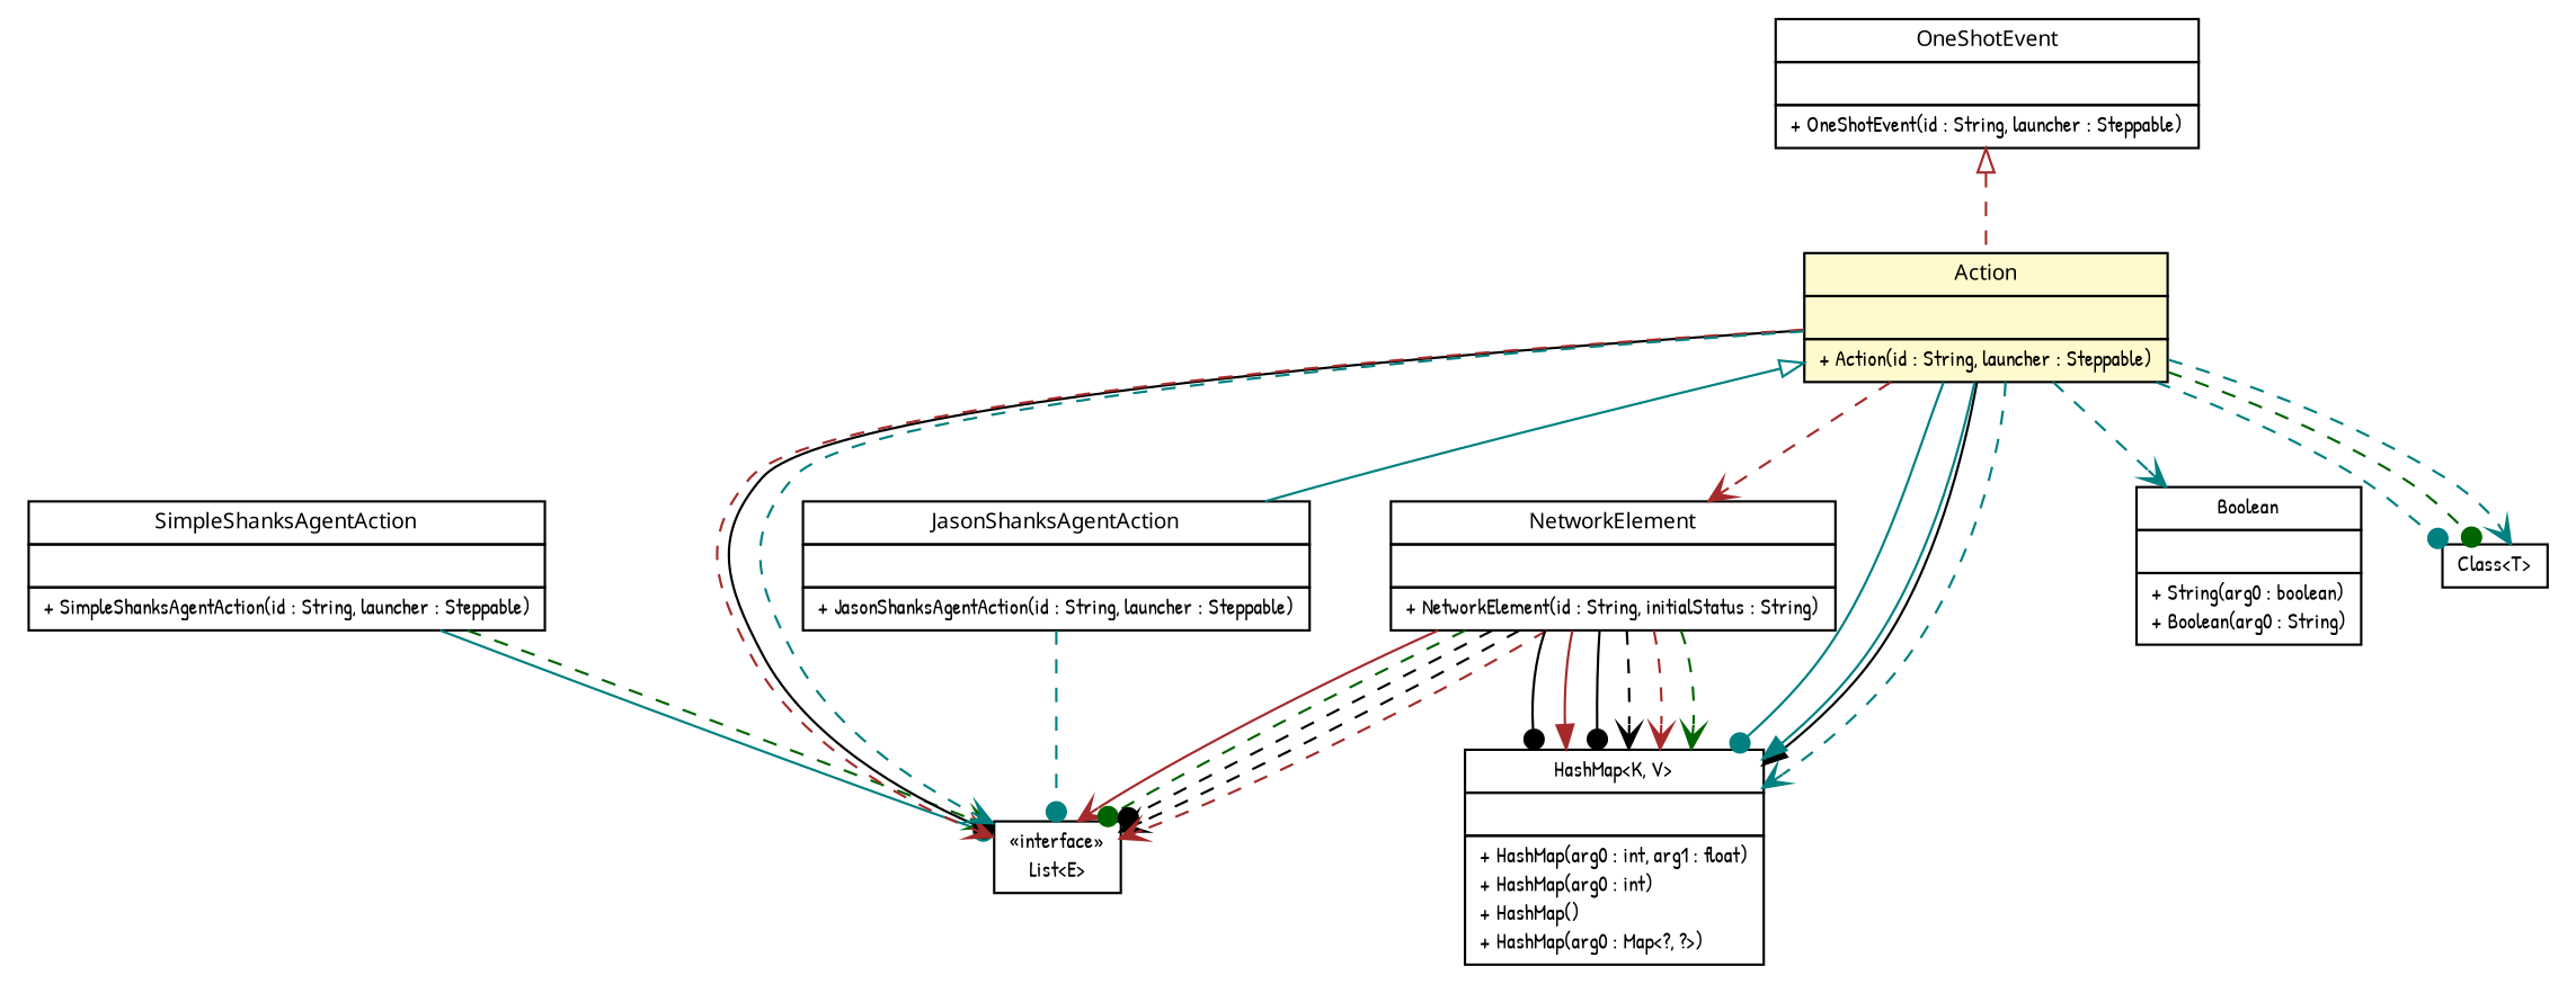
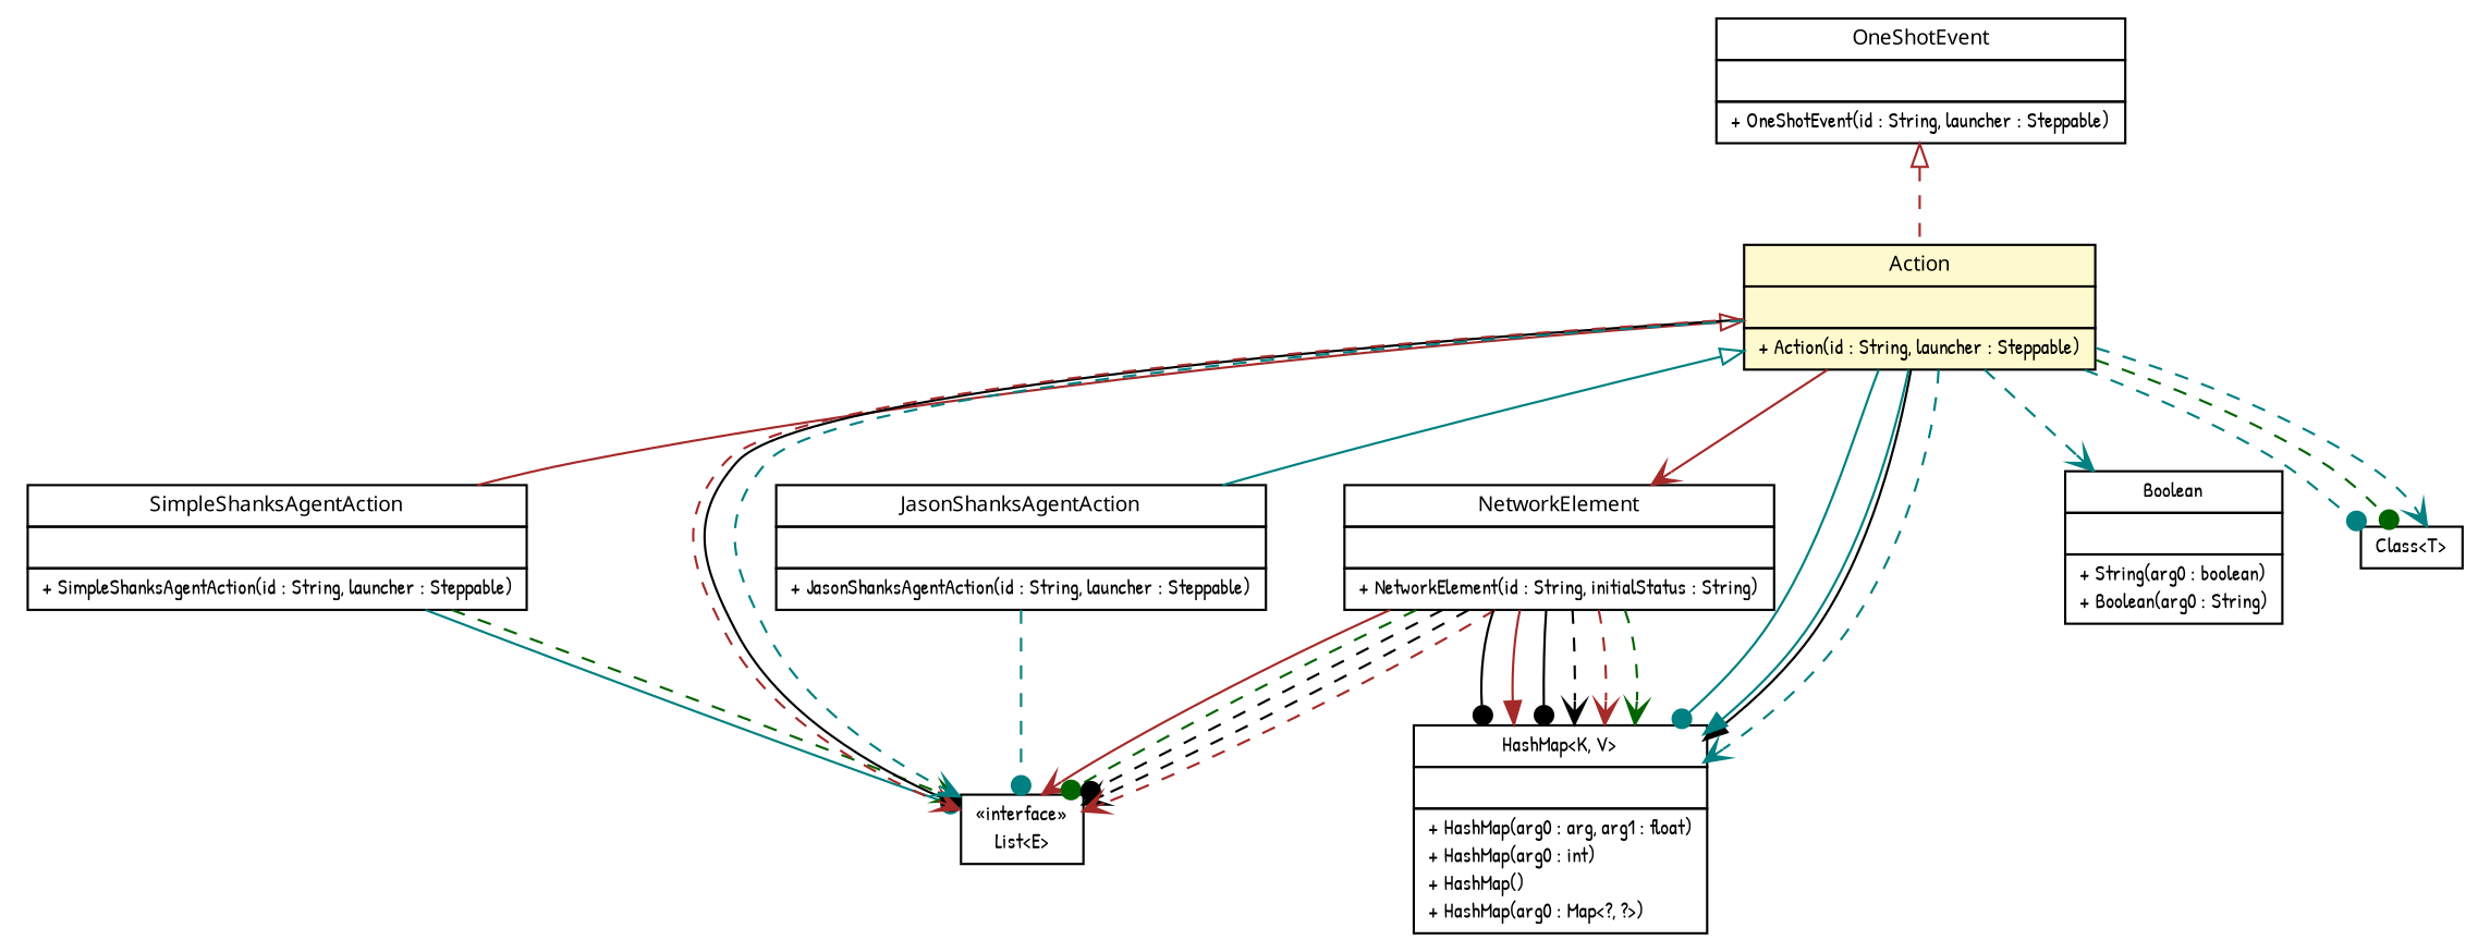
  digraph {
    fontname="Patrick Hand"
    nodesep=0.25
    ranksep=0.5
    node [fontcolor=black fontname="Patrick Hand" fontsize=9.0 shape=plaintext]
    edge [arrowhead=vee color=teal fontcolor=black fontname="Patrick Hand" fontsize=10.0 headport=p labelfontname=arial labelfontsize=10 tailport=p style=dashed]
    n1 [label=<<table title="es.upm.dit.gsi.shanks.agent.action.SimpleShanksAgentAction" border="0" cellborder="1" cellspacing="0" cellpadding="2" port="p" href="../../../agent/action/SimpleShanksAgentAction.html"> 		<tr><td><table border="0" cellspacing="0" cellpadding="1"> <tr><td align="center" balign="center"><font face="ariali"> SimpleShanksAgentAction </font></td></tr> 		</table></td></tr> 		<tr><td><table border="0" cellspacing="0" cellpadding="1"> <tr><td align="left" balign="left">  </td></tr> 		</table></td></tr> 		<tr><td><table border="0" cellspacing="0" cellpadding="1"> <tr><td align="left" balign="left"> + SimpleShanksAgentAction(id : String, launcher : Steppable) </td></tr> 		</table></td></tr> 		</table>>]
    n2 [label=<<table title="java.util.List" border="0" cellborder="1" cellspacing="0" cellpadding="2" port="p" href="http://java.sun.com/j2se/1.4.2/docs/api/java/util/List.html"> 		<tr><td><table border="0" cellspacing="0" cellpadding="1"> <tr><td align="center" balign="center"> &#171;interface&#187; </td></tr> <tr><td align="center" balign="center"> List&lt;E&gt; </td></tr> 		</table></td></tr> 		</table>>]
    n3 [label=<<table title="es.upm.dit.gsi.shanks.agent.action.JasonShanksAgentAction" border="0" cellborder="1" cellspacing="0" cellpadding="2" port="p" href="../../../agent/action/JasonShanksAgentAction.html"> 		<tr><td><table border="0" cellspacing="0" cellpadding="1"> <tr><td align="center" balign="center"><font face="ariali"> JasonShanksAgentAction </font></td></tr> 		</table></td></tr> 		<tr><td><table border="0" cellspacing="0" cellpadding="1"> <tr><td align="left" balign="left">  </td></tr> 		</table></td></tr> 		<tr><td><table border="0" cellspacing="0" cellpadding="1"> <tr><td align="left" balign="left"> + JasonShanksAgentAction(id : String, launcher : Steppable) </td></tr> 		</table></td></tr> 		</table>>]
    n4 [label=<<table title="es.upm.dit.gsi.shanks.model.element.NetworkElement" border="0" cellborder="1" cellspacing="0" cellpadding="2" port="p" href="../../element/NetworkElement.html"> 		<tr><td><table border="0" cellspacing="0" cellpadding="1"> <tr><td align="center" balign="center"><font face="ariali"> NetworkElement </font></td></tr> 		</table></td></tr> 		<tr><td><table border="0" cellspacing="0" cellpadding="1"> <tr><td align="left" balign="left">  </td></tr> 		</table></td></tr> 		<tr><td><table border="0" cellspacing="0" cellpadding="1"> <tr><td align="left" balign="left"> + NetworkElement(id : String, initialStatus : String) </td></tr> 		</table></td></tr> 		</table>>]
-   n5 [label=<<table title="java.util.HashMap" border="0" cellborder="1" cellspacing="0" cellpadding="2" port="p" href="http://java.sun.com/j2se/1.4.2/docs/api/java/util/HashMap.html"> 		<tr><td><table border="0" cellspacing="0" cellpadding="1"> <tr><td align="center" balign="center"> HashMap&lt;K, V&gt; </td></tr> 		</table></td></tr> 		<tr><td><table border="0" cellspacing="0" cellpadding="1"> <tr><td align="left" balign="left">  </td></tr> 		</table></td></tr> 		<tr><td><table border="0" cellspacing="0" cellpadding="1"> <tr><td align="left" balign="left"> + HashMap(arg0 : int, arg1 : float) </td></tr> <tr><td align="left" balign="left"> + HashMap(arg0 : int) </td></tr> <tr><td align="left" balign="left"> + HashMap() </td></tr> <tr><td align="left" balign="left"> + HashMap(arg0 : Map&lt;?, ?&gt;) </td></tr> 		</table></td></tr> 		</table>>]
+   n5 [label=<<table title="java.util.HashMap" border="0" cellborder="1" cellspacing="0" cellpadding="2" port="p" href="http://java.sun.com/j2se/1.4.2/docs/api/java/util/HashMap.html"> 		<tr><td><table border="0" cellspacing="0" cellpadding="1"> <tr><td align="center" balign="center"> HashMap&lt;K, V&gt; </td></tr> 		</table></td></tr> 		<tr><td><table border="0" cellspacing="0" cellpadding="1"> <tr><td align="left" balign="left">  </td></tr> 		</table></td></tr> 		<tr><td><table border="0" cellspacing="0" cellpadding="1"> <tr><td align="left" balign="left"> + HashMap(arg0 : arg, arg1 : float) </td></tr> <tr><td align="left" balign="left"> + HashMap(arg0 : int) </td></tr> <tr><td align="left" balign="left"> + HashMap() </td></tr> <tr><td align="left" balign="left"> + HashMap(arg0 : Map&lt;?, ?&gt;) </td></tr> 		</table></td></tr> 		</table>>]
    n6 [label=<<table title="es.upm.dit.gsi.shanks.model.event.agent.Action" border="0" cellborder="1" cellspacing="0" cellpadding="2" port="p" bgcolor="lemonChiffon" href="./Action.html"> 		<tr><td><table border="0" cellspacing="0" cellpadding="1"> <tr><td align="center" balign="center"><font face="ariali"> Action </font></td></tr> 		</table></td></tr> 		<tr><td><table border="0" cellspacing="0" cellpadding="1"> <tr><td align="left" balign="left">  </td></tr> 		</table></td></tr> 		<tr><td><table border="0" cellspacing="0" cellpadding="1"> <tr><td align="left" balign="left"> + Action(id : String, launcher : Steppable) </td></tr> 		</table></td></tr> 		</table>>]
    n7 [label=<<table title="java.lang.Boolean" border="0" cellborder="1" cellspacing="0" cellpadding="2" port="p" href="http://java.sun.com/j2se/1.4.2/docs/api/java/lang/Boolean.html"> 		<tr><td><table border="0" cellspacing="0" cellpadding="1"> <tr><td align="center" balign="center"> Boolean </td></tr> 		</table></td></tr> 		<tr><td><table border="0" cellspacing="0" cellpadding="1"> <tr><td align="left" balign="left">  </td></tr> 		</table></td></tr> 		<tr><td><table border="0" cellspacing="0" cellpadding="1"> <tr><td align="left" balign="left"> + String(arg0 : boolean) </td></tr> <tr><td align="left" balign="left"> + Boolean(arg0 : String) </td></tr> 		</table></td></tr> 		</table>>]
    n8 [label=<<table title="java.lang.Class" border="0" cellborder="1" cellspacing="0" cellpadding="2" port="p" href="http://java.sun.com/j2se/1.4.2/docs/api/java/lang/Class.html"> 		<tr><td><table border="0" cellspacing="0" cellpadding="1"> <tr><td align="center" balign="center"> Class&lt;T&gt; </td></tr> 		</table></td></tr> 		</table>>]
    n9 [label=<<table title="es.upm.dit.gsi.shanks.model.event.OneShotEvent" border="0" cellborder="1" cellspacing="0" cellpadding="2" port="p" href="../OneShotEvent.html"> 		<tr><td><table border="0" cellspacing="0" cellpadding="1"> <tr><td align="center" balign="center"><font face="ariali"> OneShotEvent </font></td></tr> 		</table></td></tr> 		<tr><td><table border="0" cellspacing="0" cellpadding="1"> <tr><td align="left" balign="left">  </td></tr> 		</table></td></tr> 		<tr><td><table border="0" cellspacing="0" cellpadding="1"> <tr><td align="left" balign="left"> + OneShotEvent(id : String, launcher : Steppable) </td></tr> 		</table></td></tr> 		</table>>]
    n1 -> n2 [arrowhead=dot style=""]
    n1 -> n2 [color=darkgreen]
    n3 -> n2 [arrowhead=dot]
    n4 -> n2 [color=brown style=""]
    n4 -> n2 [arrowhead=dot color=darkgreen]
    n4 -> n2 [arrowhead=dot color=black]
    n4 -> n2 [color=black]
    n4 -> n2 [color=brown]
    n4 -> n5 [arrowhead=dot color=black style=""]
    n4 -> n5 [arrowhead=normal color=brown style=""]
    n4 -> n5 [arrowhead=dot color=black style=""]
    n4 -> n5 [color=black]
    n4 -> n5 [color=brown]
    n4 -> n5 [color=darkgreen]
+   n6 -> n1 [arrowtail=empty color=brown dir=back fontsize=10 arrowhead="" fontcolor="" style=""]
    n6 -> n2 [arrowhead=dot color=black style=""]
    n6 -> n2 [color=brown]
    n6 -> n2
    n6 -> n3 [arrowtail=empty dir=back fontsize=10 arrowhead="" fontcolor="" style=""]
-   n6 -> n4 [color=brown]
+   n6 -> n4 [color=brown style=solid]
    n6 -> n5 [arrowhead=normal color=black style=""]
    n6 -> n5 [arrowhead=dot style=""]
    n6 -> n5 [arrowhead=normal style=""]
    n6 -> n5
    n6 -> n7
    n6 -> n8 [arrowhead=dot]
    n6 -> n8 [arrowhead=dot color=darkgreen]
    n6 -> n8
    n9 -> n6 [arrowtail=empty color=brown dir=back fontsize=10 arrowhead="" fontcolor=""]
  }
